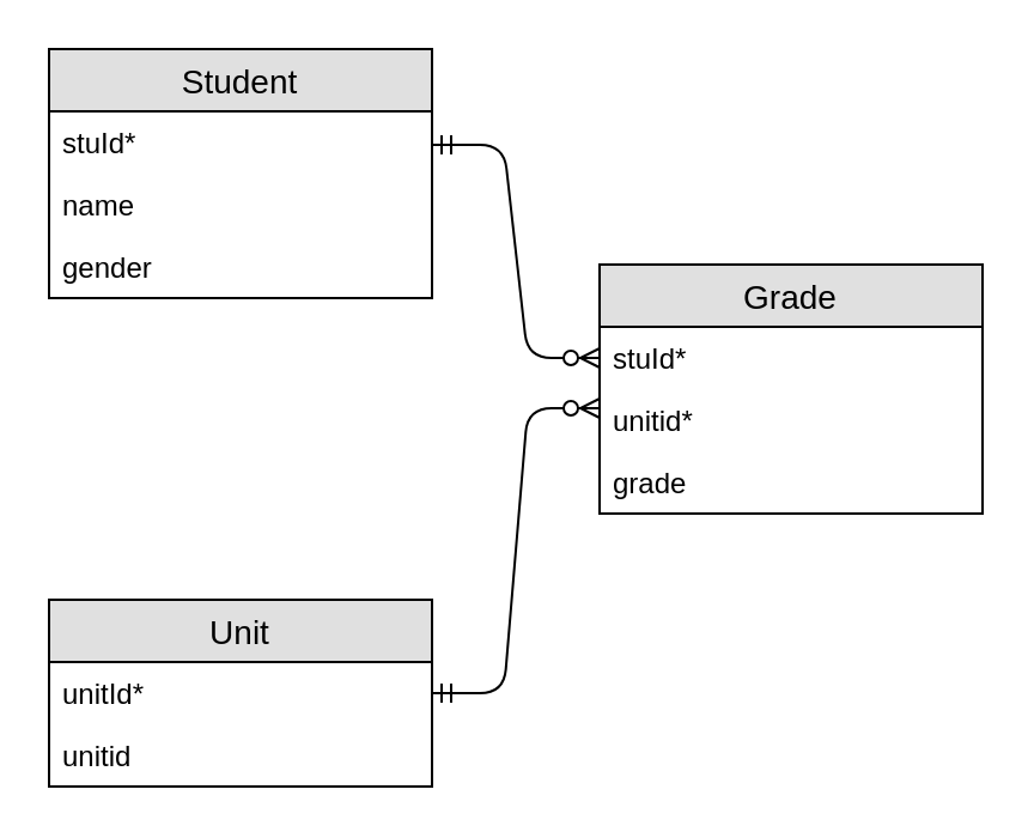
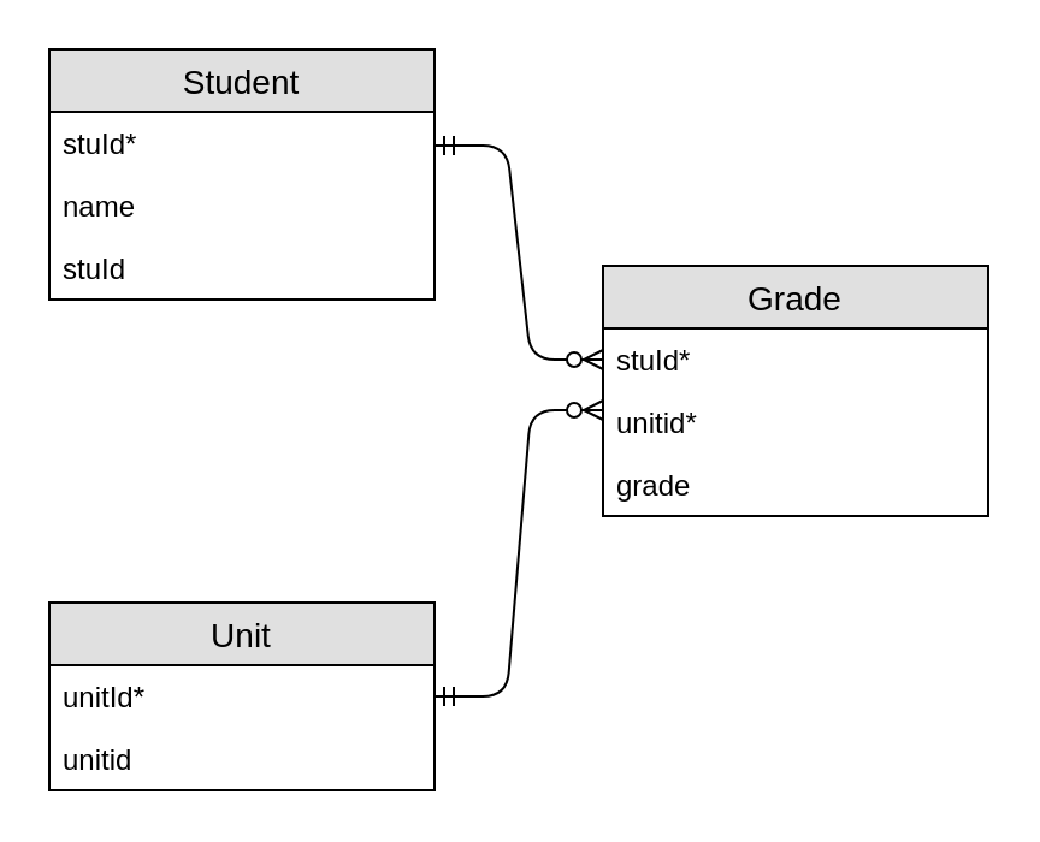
  <mxCell id="0" />
  <mxCell id="1" parent="0" />
  <mxCell id="2" value="" style="edgeStyle=entityRelationEdgeStyle;fontSize=12;html=1;endArrow=ERzeroToMany;exitX=1;exitY=0.5;exitDx=0;exitDy=0;endFill=1;startArrow=ERmandOne;startFill=0;entryX=0;entryY=0.5;entryDx=0;entryDy=0;" edge="1" parent="1" source="13"><mxGeometry width="100" height="100" relative="1" as="geometry"><mxPoint x="150" y="245" as="sourcePoint" /><mxPoint x="250" y="170" as="targetPoint" /></mxGeometry></mxCell>
  <mxCell id="3" value="Student" style="swimlane;fontStyle=0;childLayout=stackLayout;horizontal=1;startSize=26;fillColor=#e0e0e0;horizontalStack=0;resizeParent=1;resizeParentMax=0;resizeLast=0;collapsible=1;marginBottom=0;swimlaneFillColor=#ffffff;align=center;fontSize=14;" vertex="1" parent="1"><mxGeometry x="20" y="20" width="160" height="104" as="geometry" /></mxCell>
  <mxCell id="4" value="stuId*" style="text;strokeColor=none;fillColor=none;spacingLeft=4;spacingRight=4;overflow=hidden;rotatable=0;points=[[0,0.5],[1,0.5]];portConstraint=eastwest;fontSize=12;" vertex="1" parent="3"><mxGeometry y="26" width="160" height="26" as="geometry" /></mxCell>
  <mxCell id="5" value="name" style="text;strokeColor=none;fillColor=none;spacingLeft=4;spacingRight=4;overflow=hidden;rotatable=0;points=[[0,0.5],[1,0.5]];portConstraint=eastwest;fontSize=12;" vertex="1" parent="3"><mxGeometry y="52" width="160" height="26" as="geometry" /></mxCell>
- <mxCell id="6" value="gender" style="text;strokeColor=none;fillColor=none;spacingLeft=4;spacingRight=4;overflow=hidden;rotatable=0;points=[[0,0.5],[1,0.5]];portConstraint=eastwest;fontSize=12;" vertex="1" parent="3"><mxGeometry y="78" width="160" height="26" as="geometry" /></mxCell>
+ <mxCell id="6" value="stuId" style="text;strokeColor=none;fillColor=none;spacingLeft=4;spacingRight=4;overflow=hidden;rotatable=0;points=[[0,0.5],[1,0.5]];portConstraint=eastwest;fontSize=12;" vertex="1" parent="3"><mxGeometry y="78" width="160" height="26" as="geometry" /></mxCell>
  <mxCell id="7" value="" style="edgeStyle=entityRelationEdgeStyle;fontSize=12;html=1;endArrow=ERzeroToMany;startArrow=ERmandOne;startFill=0;entryX=0;entryY=0.5;entryDx=0;entryDy=0;" edge="1" parent="1" target="9"><mxGeometry width="100" height="100" relative="1" as="geometry"><mxPoint x="180" y="60" as="sourcePoint" /><mxPoint x="240" y="220" as="targetPoint" /></mxGeometry></mxCell>
  <mxCell id="8" value="Grade" style="swimlane;fontStyle=0;childLayout=stackLayout;horizontal=1;startSize=26;fillColor=#e0e0e0;horizontalStack=0;resizeParent=1;resizeParentMax=0;resizeLast=0;collapsible=1;marginBottom=0;swimlaneFillColor=#ffffff;align=center;fontSize=14;" vertex="1" parent="1"><mxGeometry x="250" y="110" width="160" height="104" as="geometry" /></mxCell>
  <mxCell id="9" value="stuId*" style="text;strokeColor=none;fillColor=none;spacingLeft=4;spacingRight=4;overflow=hidden;rotatable=0;points=[[0,0.5],[1,0.5]];portConstraint=eastwest;fontSize=12;" vertex="1" parent="8"><mxGeometry y="26" width="160" height="26" as="geometry" /></mxCell>
  <mxCell id="10" value="unitid*" style="text;strokeColor=none;fillColor=none;spacingLeft=4;spacingRight=4;overflow=hidden;rotatable=0;points=[[0,0.5],[1,0.5]];portConstraint=eastwest;fontSize=12;" vertex="1" parent="8"><mxGeometry y="52" width="160" height="26" as="geometry" /></mxCell>
  <mxCell id="11" value="grade" style="text;strokeColor=none;fillColor=none;spacingLeft=4;spacingRight=4;overflow=hidden;rotatable=0;points=[[0,0.5],[1,0.5]];portConstraint=eastwest;fontSize=12;" vertex="1" parent="8"><mxGeometry y="78" width="160" height="26" as="geometry" /></mxCell>
  <mxCell id="12" value="Unit" style="swimlane;fontStyle=0;childLayout=stackLayout;horizontal=1;startSize=26;fillColor=#e0e0e0;horizontalStack=0;resizeParent=1;resizeParentMax=0;resizeLast=0;collapsible=1;marginBottom=0;swimlaneFillColor=#ffffff;align=center;fontSize=14;" vertex="1" parent="1"><mxGeometry x="20" y="250" width="160" height="78" as="geometry" /></mxCell>
  <mxCell id="13" value="unitId*" style="text;strokeColor=none;fillColor=none;spacingLeft=4;spacingRight=4;overflow=hidden;rotatable=0;points=[[0,0.5],[1,0.5]];portConstraint=eastwest;fontSize=12;" vertex="1" parent="12"><mxGeometry y="26" width="160" height="26" as="geometry" /></mxCell>
  <mxCell id="14" value="unitid" style="text;strokeColor=none;fillColor=none;spacingLeft=4;spacingRight=4;overflow=hidden;rotatable=0;points=[[0,0.5],[1,0.5]];portConstraint=eastwest;fontSize=12;" vertex="1" parent="12"><mxGeometry y="52" width="160" height="26" as="geometry" /></mxCell>
